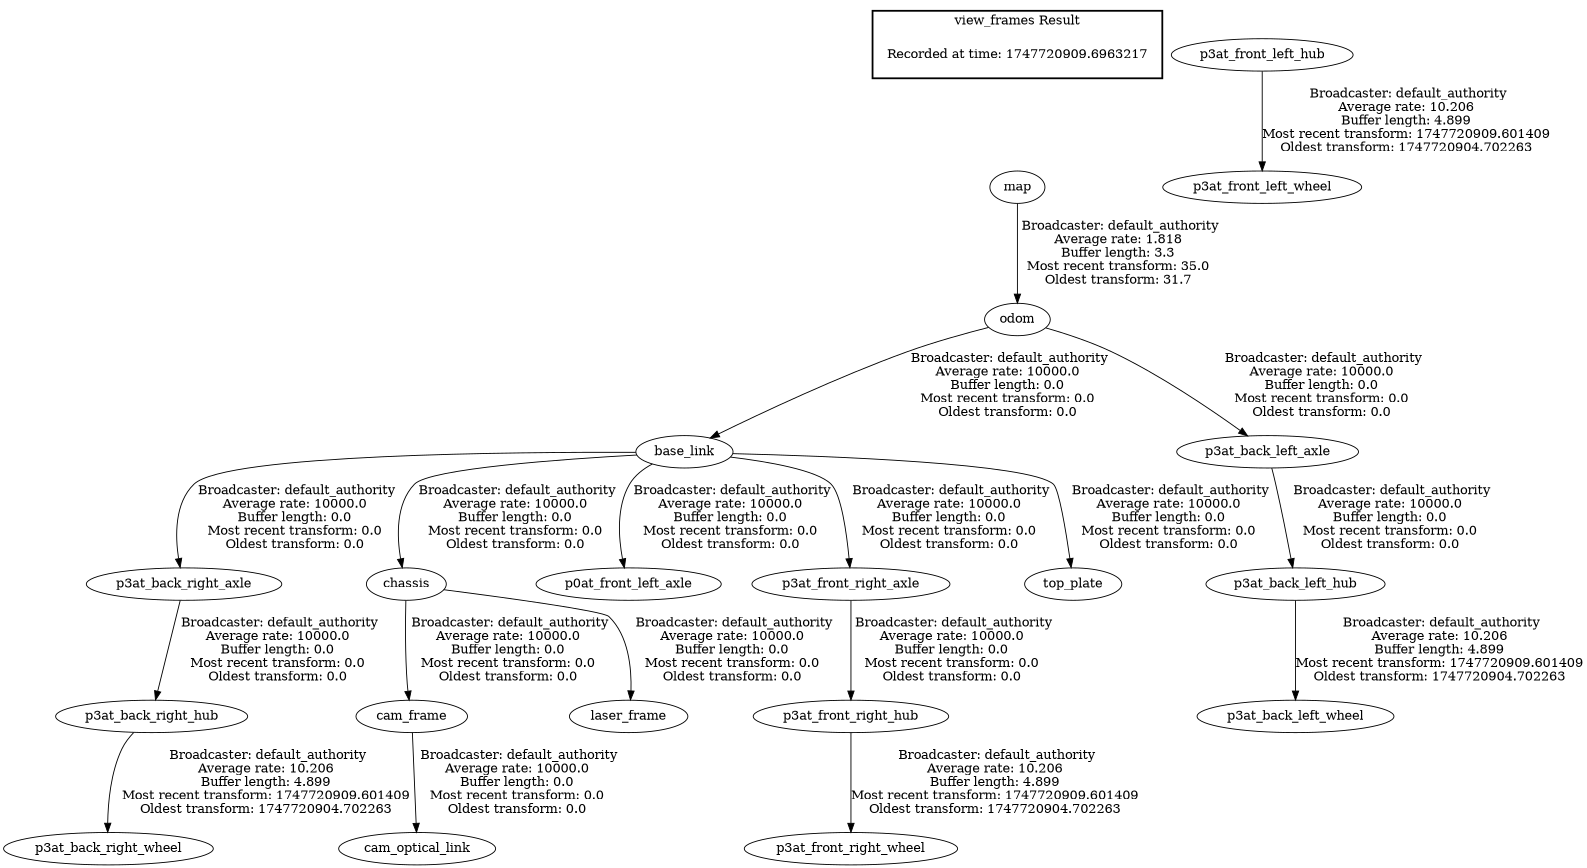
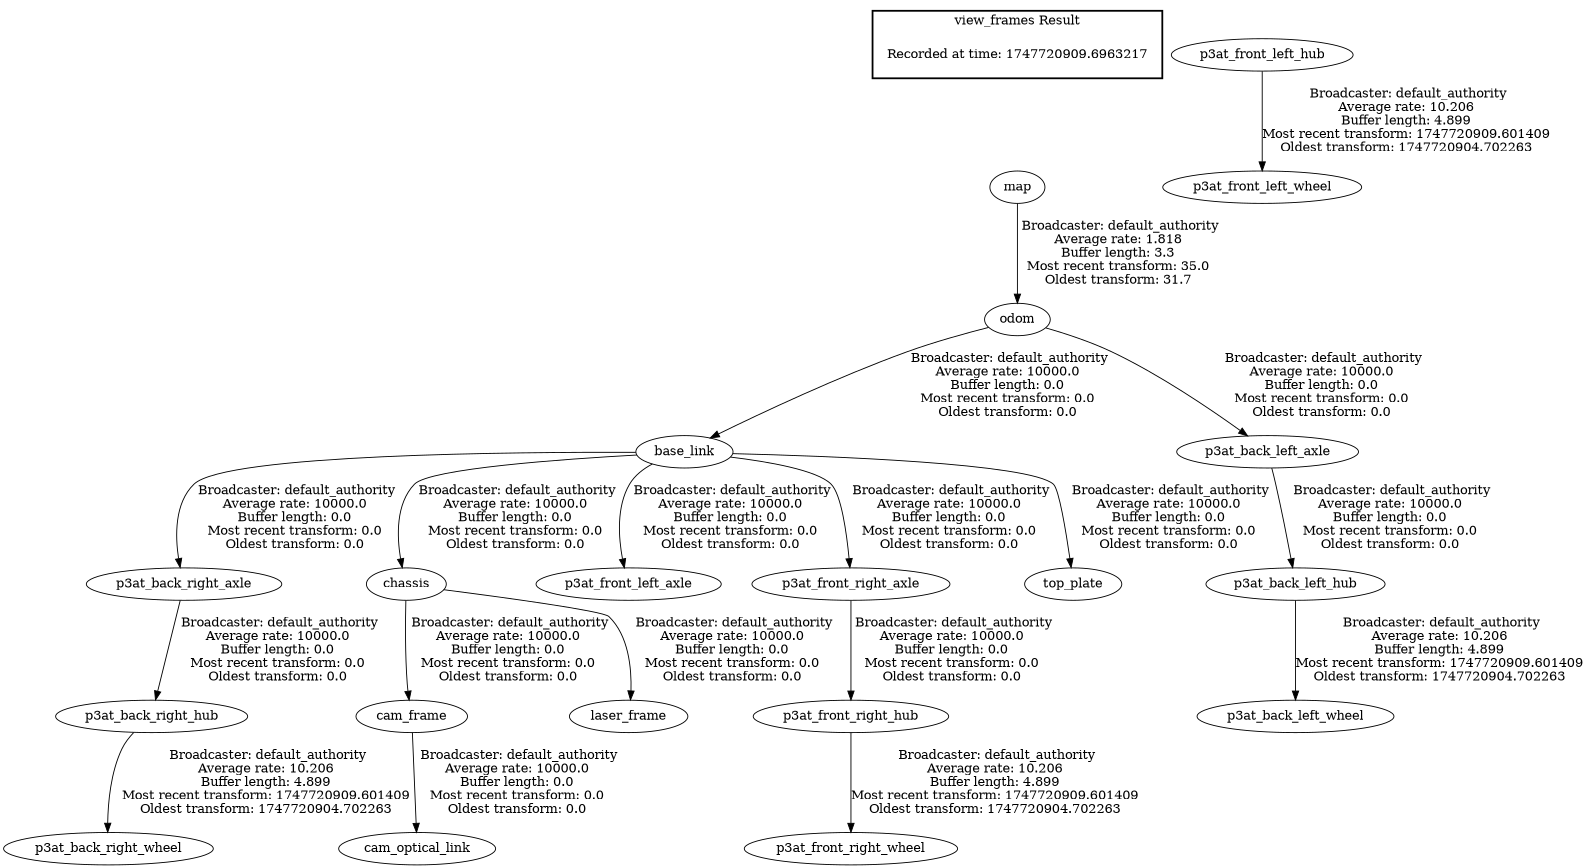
  digraph {
    "Recorded at time: 1747720909.6963217" [shape=plaintext]
    map
    odom
    base_link
    p3at_back_left_axle
    p3at_back_right_axle
    chassis
-   p3at_front_left_axle [label=p0at_front_left_axle]
+   p3at_front_left_axle
    p3at_front_right_axle
    top_plate
    p3at_back_left_hub
    p3at_back_right_hub
    cam_frame
    laser_frame
    p3at_front_right_hub
    p3at_back_left_wheel
    p3at_back_right_wheel
    cam_optical_link
    p3at_front_left_hub
    p3at_front_left_wheel
    p3at_front_right_wheel
    subgraph cluster_1 {
      color=black
      label="view_frames Result"
      style=bold
      "Recorded at time: 1747720909.6963217"
    }
    "Recorded at time: 1747720909.6963217" -> map [style=invis]
    map -> odom [label=" Broadcaster: default_authority\nAverage rate: 1.818\nBuffer length: 3.3\nMost recent transform: 35.0\nOldest transform: 31.7\n"]
    odom -> base_link [label=" Broadcaster: default_authority\nAverage rate: 10000.0\nBuffer length: 0.0\nMost recent transform: 0.0\nOldest transform: 0.0\n"]
    odom -> p3at_back_left_axle [label=" Broadcaster: default_authority\nAverage rate: 10000.0\nBuffer length: 0.0\nMost recent transform: 0.0\nOldest transform: 0.0\n"]
    base_link -> p3at_back_right_axle [label=" Broadcaster: default_authority\nAverage rate: 10000.0\nBuffer length: 0.0\nMost recent transform: 0.0\nOldest transform: 0.0\n"]
    base_link -> chassis [label=" Broadcaster: default_authority\nAverage rate: 10000.0\nBuffer length: 0.0\nMost recent transform: 0.0\nOldest transform: 0.0\n"]
    base_link -> p3at_front_left_axle [label=" Broadcaster: default_authority\nAverage rate: 10000.0\nBuffer length: 0.0\nMost recent transform: 0.0\nOldest transform: 0.0\n"]
    base_link -> p3at_front_right_axle [label=" Broadcaster: default_authority\nAverage rate: 10000.0\nBuffer length: 0.0\nMost recent transform: 0.0\nOldest transform: 0.0\n"]
    base_link -> top_plate [label=" Broadcaster: default_authority\nAverage rate: 10000.0\nBuffer length: 0.0\nMost recent transform: 0.0\nOldest transform: 0.0\n"]
    p3at_back_left_axle -> p3at_back_left_hub [label=" Broadcaster: default_authority\nAverage rate: 10000.0\nBuffer length: 0.0\nMost recent transform: 0.0\nOldest transform: 0.0\n"]
    p3at_back_right_axle -> p3at_back_right_hub [label=" Broadcaster: default_authority\nAverage rate: 10000.0\nBuffer length: 0.0\nMost recent transform: 0.0\nOldest transform: 0.0\n"]
    chassis -> cam_frame [label=" Broadcaster: default_authority\nAverage rate: 10000.0\nBuffer length: 0.0\nMost recent transform: 0.0\nOldest transform: 0.0\n"]
    chassis -> laser_frame [label=" Broadcaster: default_authority\nAverage rate: 10000.0\nBuffer length: 0.0\nMost recent transform: 0.0\nOldest transform: 0.0\n"]
    p3at_front_right_axle -> p3at_front_right_hub [label=" Broadcaster: default_authority\nAverage rate: 10000.0\nBuffer length: 0.0\nMost recent transform: 0.0\nOldest transform: 0.0\n"]
    p3at_back_left_hub -> p3at_back_left_wheel [label=" Broadcaster: default_authority\nAverage rate: 10.206\nBuffer length: 4.899\nMost recent transform: 1747720909.601409\nOldest transform: 1747720904.702263\n"]
    p3at_back_right_hub -> p3at_back_right_wheel [label=" Broadcaster: default_authority\nAverage rate: 10.206\nBuffer length: 4.899\nMost recent transform: 1747720909.601409\nOldest transform: 1747720904.702263\n"]
    cam_frame -> cam_optical_link [label=" Broadcaster: default_authority\nAverage rate: 10000.0\nBuffer length: 0.0\nMost recent transform: 0.0\nOldest transform: 0.0\n"]
    p3at_front_right_hub -> p3at_front_right_wheel [label=" Broadcaster: default_authority\nAverage rate: 10.206\nBuffer length: 4.899\nMost recent transform: 1747720909.601409\nOldest transform: 1747720904.702263\n"]
    p3at_front_left_hub -> p3at_front_left_wheel [label=" Broadcaster: default_authority\nAverage rate: 10.206\nBuffer length: 4.899\nMost recent transform: 1747720909.601409\nOldest transform: 1747720904.702263\n"]
  }
